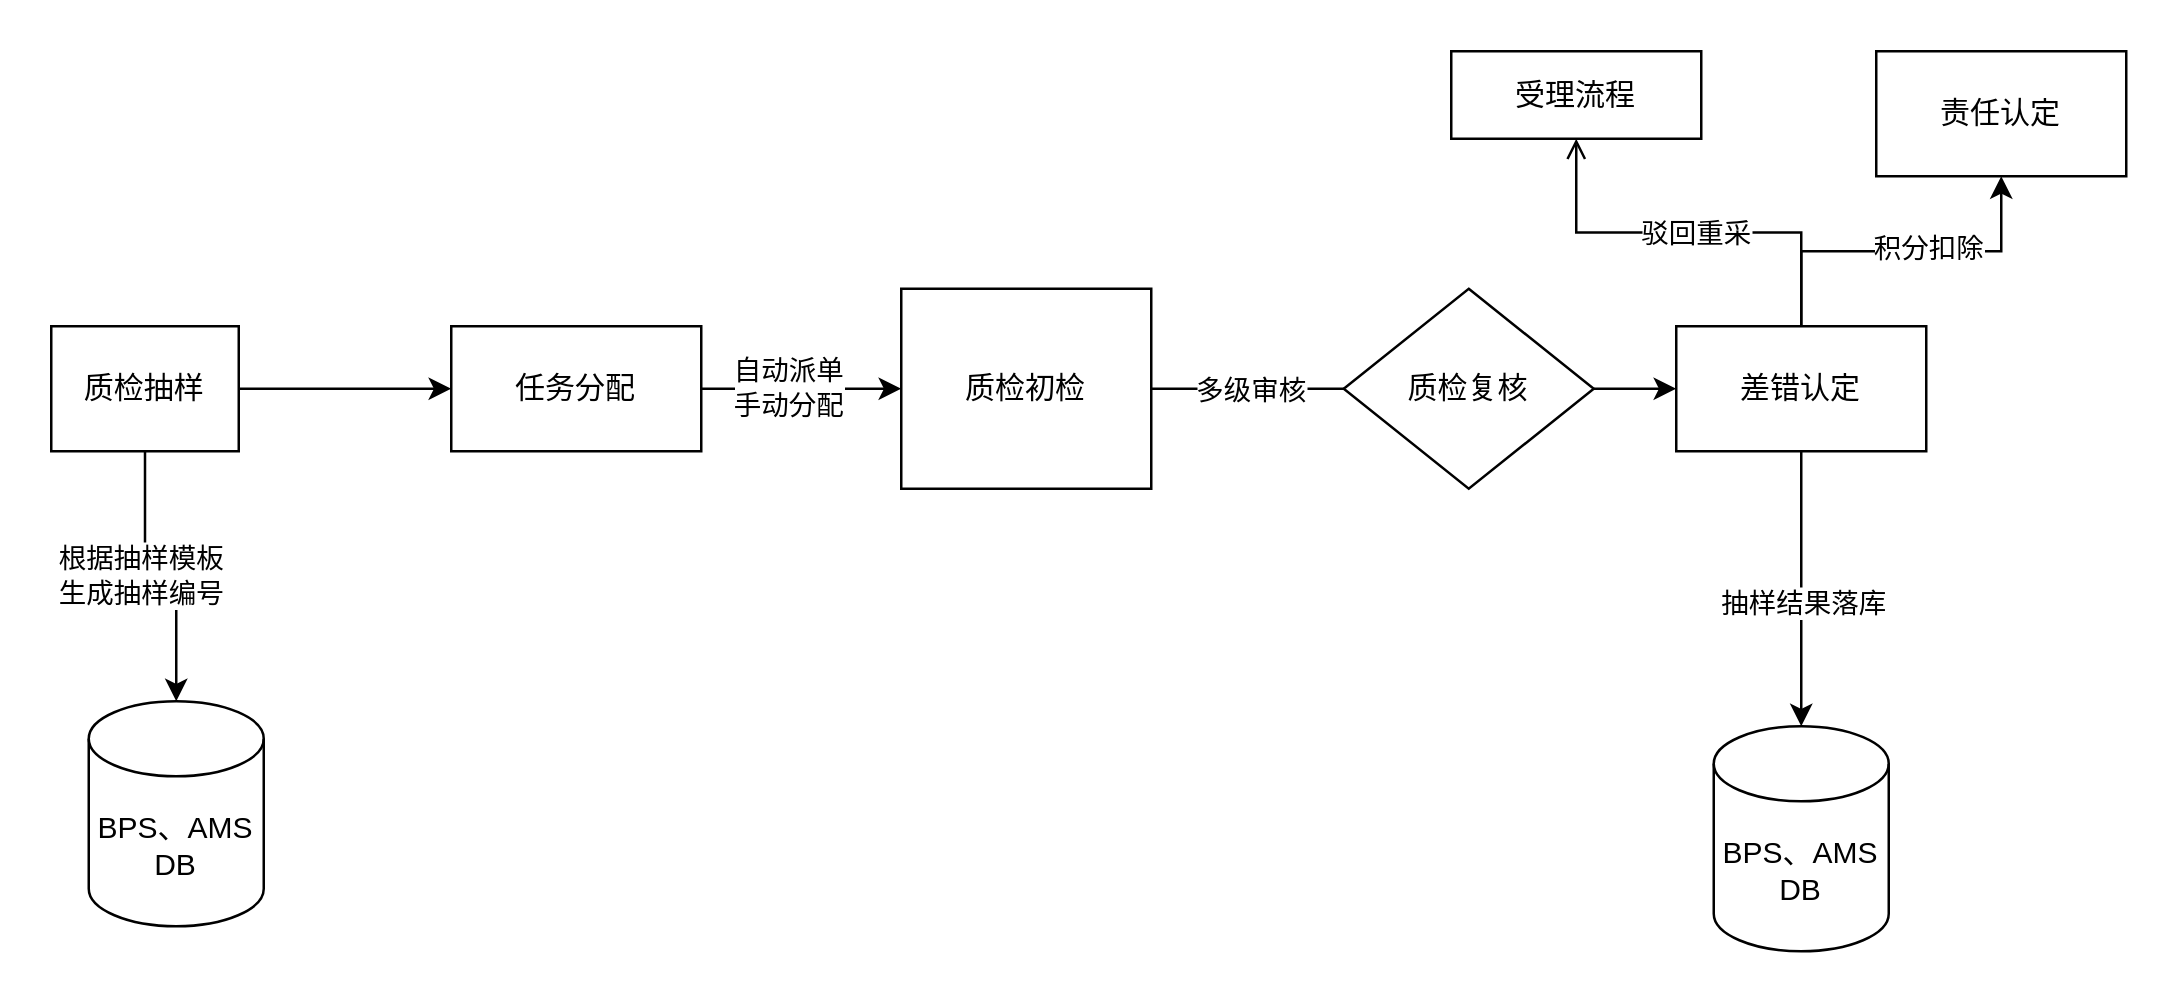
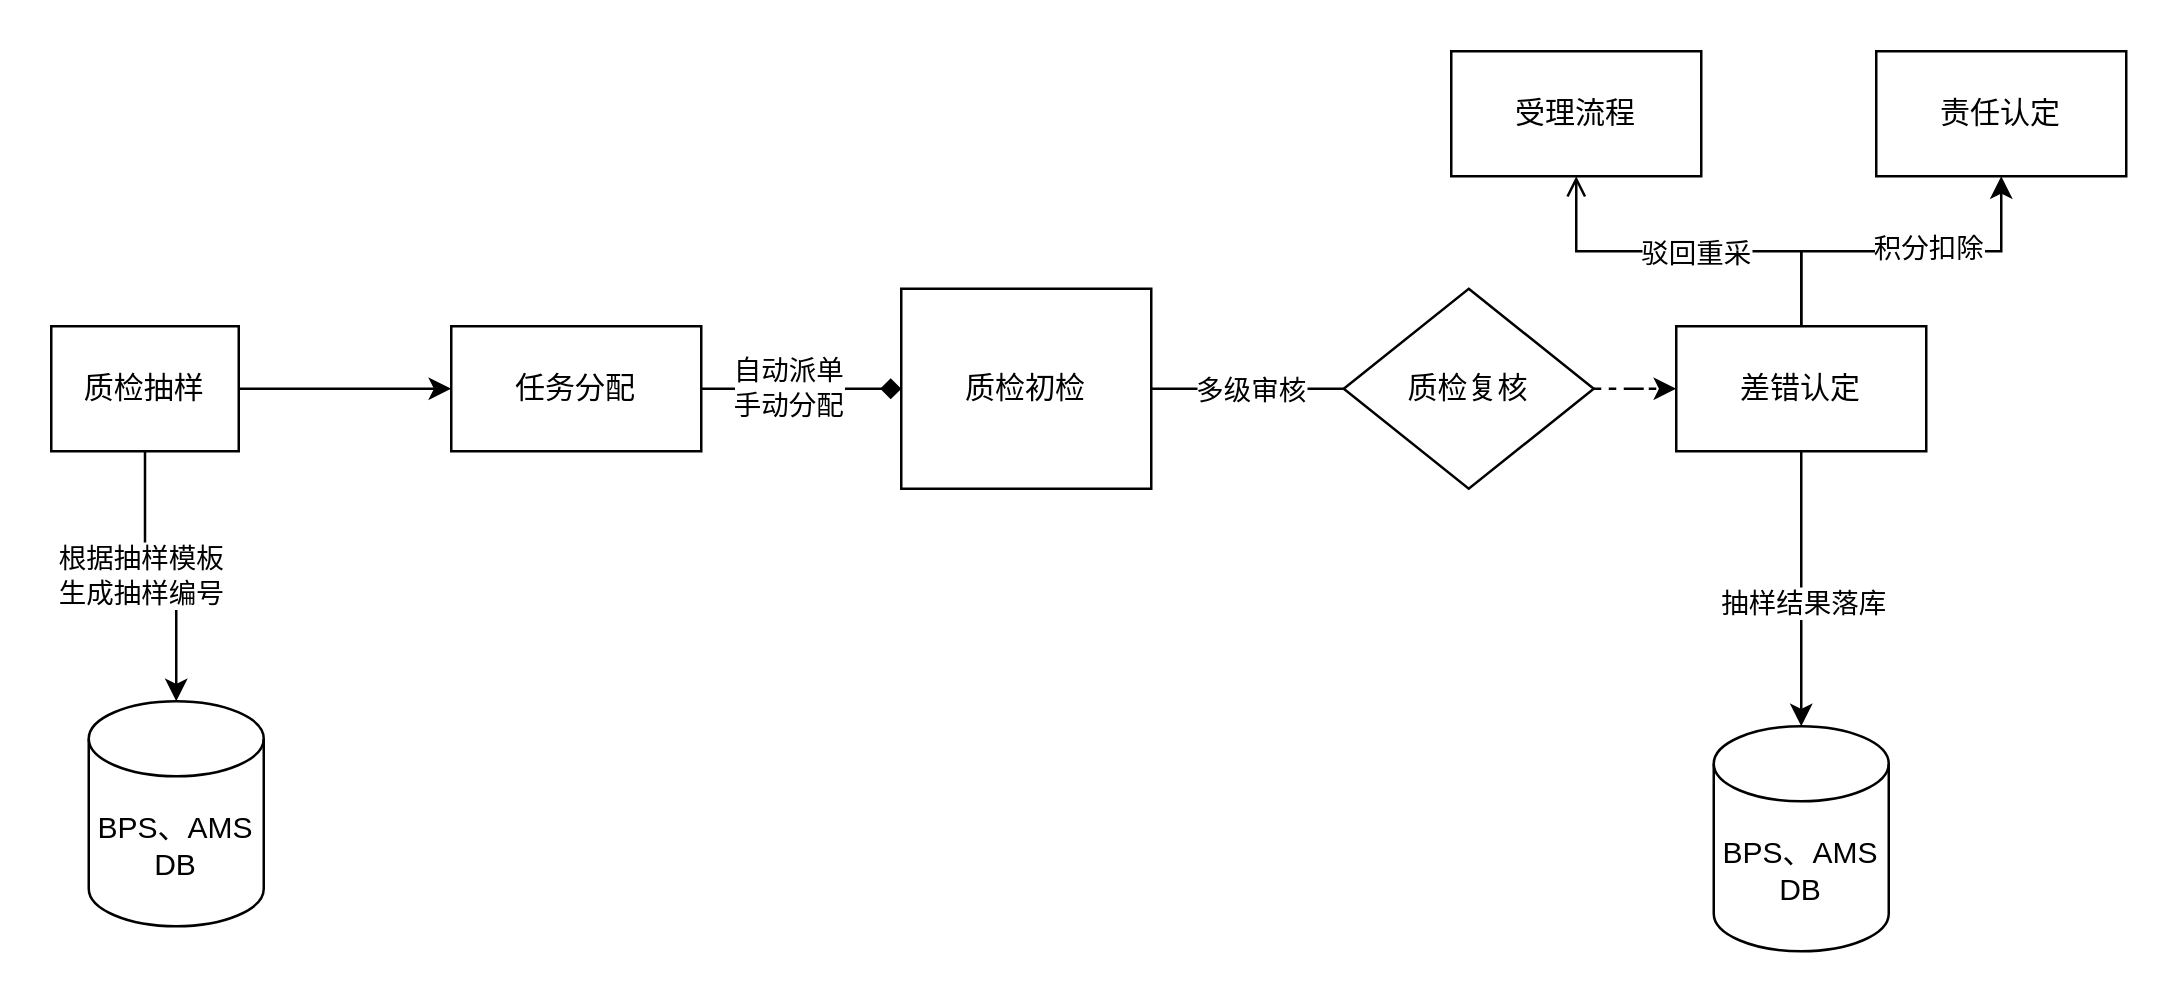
  <mxCell id="0" />
  <mxCell id="1" parent="0" />
  <mxCell id="2" value="BPS、AMS&lt;br&gt;DB" style="shape=cylinder3;whiteSpace=wrap;html=1;boundedLbl=1;backgroundOutline=1;size=15;" vertex="1" parent="1"><mxGeometry x="35" y="280" width="70" height="90" as="geometry" /></mxCell>
  <mxCell id="3" style="edgeStyle=orthogonalEdgeStyle;rounded=0;orthogonalLoop=1;jettySize=auto;html=1;entryX=0.5;entryY=0;entryDx=0;entryDy=0;entryPerimeter=0;" edge="1" parent="1" source="6" target="2"><mxGeometry relative="1" as="geometry" /></mxCell>
  <mxCell id="4" value="根据抽样模板&lt;br&gt;生成抽样编号" style="edgeLabel;html=1;align=center;verticalAlign=middle;resizable=0;points=[];" vertex="1" connectable="0" parent="3"><mxGeometry x="-0.133" y="-2" relative="1" as="geometry"><mxPoint as="offset" /></mxGeometry></mxCell>
  <mxCell id="5" style="edgeStyle=orthogonalEdgeStyle;rounded=0;orthogonalLoop=1;jettySize=auto;html=1;entryX=0;entryY=0.5;entryDx=0;entryDy=0;" edge="1" parent="1" source="6" target="9"><mxGeometry relative="1" as="geometry" /></mxCell>
  <mxCell id="6" value="质检抽样" style="rounded=0;whiteSpace=wrap;html=1;" vertex="1" parent="1"><mxGeometry x="20" y="130" width="75" height="50" as="geometry" /></mxCell>
- <mxCell id="7" style="edgeStyle=orthogonalEdgeStyle;rounded=0;orthogonalLoop=1;jettySize=auto;html=1;entryX=0;entryY=0.5;entryDx=0;entryDy=0;" edge="1" parent="1" source="9" target="21"><mxGeometry relative="1" as="geometry"><mxPoint x="400" y="155" as="targetPoint" /></mxGeometry></mxCell>
+ <mxCell id="7" style="edgeStyle=orthogonalEdgeStyle;rounded=0;orthogonalLoop=1;jettySize=auto;html=1;entryX=0;entryY=0.5;entryDx=0;entryDy=0;endArrow=diamond;" edge="1" parent="1" source="9" target="21"><mxGeometry relative="1" as="geometry"><mxPoint x="400" y="155" as="targetPoint" /></mxGeometry></mxCell>
  <mxCell id="8" value="自动派单&lt;br&gt;手动分配" style="edgeLabel;html=1;align=center;verticalAlign=middle;resizable=0;points=[];" vertex="1" connectable="0" parent="7"><mxGeometry x="-0.158" relative="1" as="geometry"><mxPoint y="-1" as="offset" /></mxGeometry></mxCell>
  <mxCell id="9" value="任务分配" style="rounded=0;whiteSpace=wrap;html=1;" vertex="1" parent="1"><mxGeometry x="180" y="130" width="100" height="50" as="geometry" /></mxCell>
  <mxCell id="10" style="edgeStyle=orthogonalEdgeStyle;rounded=0;orthogonalLoop=1;jettySize=auto;html=1;entryX=0;entryY=0.5;entryDx=0;entryDy=0;exitX=1;exitY=0.5;exitDx=0;exitDy=0;" edge="1" parent="1" source="21"><mxGeometry relative="1" as="geometry"><mxPoint x="500" y="155" as="sourcePoint" /><mxPoint x="570" y="155" as="targetPoint" /></mxGeometry></mxCell>
  <mxCell id="11" value="多级审核" style="edgeLabel;html=1;align=center;verticalAlign=middle;resizable=0;points=[];" vertex="1" connectable="0" parent="10"><mxGeometry x="-0.11" y="1" relative="1" as="geometry"><mxPoint x="-9.14" y="1" as="offset" /></mxGeometry></mxCell>
- <mxCell id="12" value="" style="edgeStyle=orthogonalEdgeStyle;rounded=0;orthogonalLoop=1;jettySize=auto;html=1;exitX=1;exitY=0.5;exitDx=0;exitDy=0;" edge="1" parent="1" source="20" target="19"><mxGeometry relative="1" as="geometry"><mxPoint x="667" y="210" as="sourcePoint" /></mxGeometry></mxCell>
+ <mxCell id="12" value="" style="edgeStyle=orthogonalEdgeStyle;rounded=0;orthogonalLoop=1;jettySize=auto;html=1;exitX=1;exitY=0.5;exitDx=0;exitDy=0;dashed=1;" edge="1" parent="1" source="20" target="19"><mxGeometry relative="1" as="geometry"><mxPoint x="667" y="210" as="sourcePoint" /></mxGeometry></mxCell>
  <mxCell id="13" style="edgeStyle=orthogonalEdgeStyle;rounded=0;orthogonalLoop=1;jettySize=auto;html=1;entryX=0.5;entryY=1;entryDx=0;entryDy=0;endArrow=open;" edge="1" parent="1" source="19" target="22"><mxGeometry relative="1" as="geometry" /></mxCell>
  <mxCell id="14" value="驳回重采" style="edgeLabel;html=1;align=center;verticalAlign=middle;resizable=0;points=[];" vertex="1" connectable="0" parent="13"><mxGeometry x="-0.032" relative="1" as="geometry"><mxPoint as="offset" /></mxGeometry></mxCell>
  <mxCell id="15" style="edgeStyle=orthogonalEdgeStyle;rounded=0;orthogonalLoop=1;jettySize=auto;html=1;entryX=0.5;entryY=1;entryDx=0;entryDy=0;" edge="1" parent="1" source="19" target="23"><mxGeometry relative="1" as="geometry" /></mxCell>
  <mxCell id="16" value="积分扣除" style="edgeLabel;html=1;align=center;verticalAlign=middle;resizable=0;points=[];" vertex="1" connectable="0" parent="15"><mxGeometry x="0.149" y="2" relative="1" as="geometry"><mxPoint as="offset" /></mxGeometry></mxCell>
  <mxCell id="17" style="edgeStyle=orthogonalEdgeStyle;rounded=0;orthogonalLoop=1;jettySize=auto;html=1;entryX=0.5;entryY=0;entryDx=0;entryDy=0;entryPerimeter=0;" edge="1" parent="1" source="19" target="24"><mxGeometry relative="1" as="geometry" /></mxCell>
  <mxCell id="18" value="抽样结果落库" style="edgeLabel;html=1;align=center;verticalAlign=middle;resizable=0;points=[];" vertex="1" connectable="0" parent="17"><mxGeometry x="0.082" relative="1" as="geometry"><mxPoint as="offset" /></mxGeometry></mxCell>
  <mxCell id="19" value="差错认定" style="rounded=0;whiteSpace=wrap;html=1;" vertex="1" parent="1"><mxGeometry x="670" y="130" width="100" height="50" as="geometry" /></mxCell>
  <mxCell id="20" value="&lt;span&gt;质检复核&lt;/span&gt;" style="rhombus;whiteSpace=wrap;html=1;" vertex="1" parent="1"><mxGeometry x="537" y="115" width="100" height="80" as="geometry" /></mxCell>
  <mxCell id="21" value="&lt;span&gt;质检初检&lt;/span&gt;" style="whiteSpace=wrap;html=1;rounded=0;" vertex="1" parent="1"><mxGeometry x="360" y="115" width="100" height="80" as="geometry" /></mxCell>
- <mxCell id="22" value="受理流程" style="rounded=0;whiteSpace=wrap;html=1;" vertex="1" parent="1"><mxGeometry x="580" y="20" width="100" height="35" as="geometry" /></mxCell>
+ <mxCell id="22" value="受理流程" style="rounded=0;whiteSpace=wrap;html=1;" vertex="1" parent="1"><mxGeometry x="580" y="20" width="100" height="50" as="geometry" /></mxCell>
  <mxCell id="23" value="责任认定" style="rounded=0;whiteSpace=wrap;html=1;" vertex="1" parent="1"><mxGeometry x="750" y="20" width="100" height="50" as="geometry" /></mxCell>
  <mxCell id="24" value="BPS、AMS&lt;br&gt;DB" style="shape=cylinder3;whiteSpace=wrap;html=1;boundedLbl=1;backgroundOutline=1;size=15;" vertex="1" parent="1"><mxGeometry x="685" y="290" width="70" height="90" as="geometry" /></mxCell>
